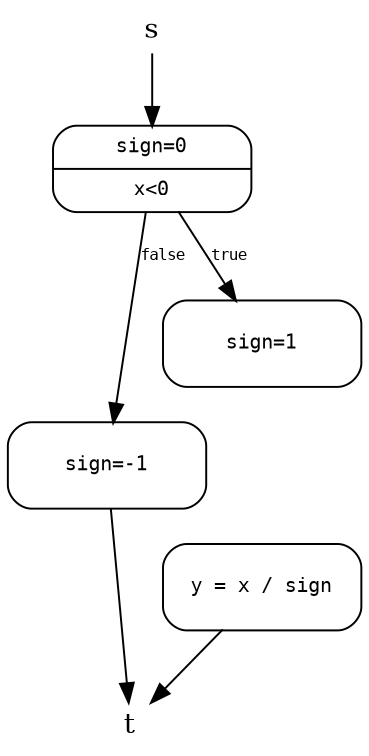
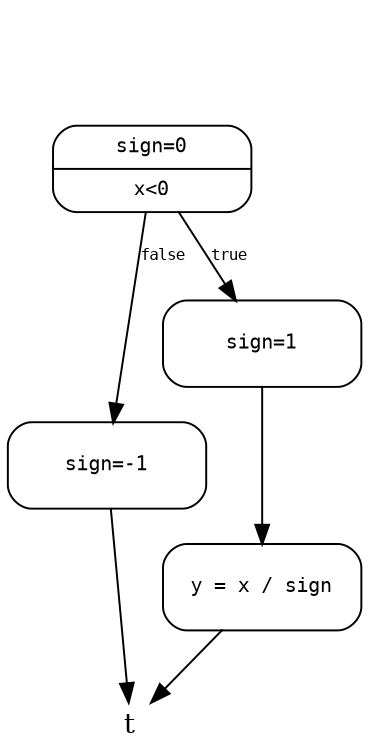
  digraph {
    node [shape=record fontname=Monospace fontsize=10.0 style=rounded]
    edge [fontname=Monospace fontsize=8.0]
-   s [height=0.01 shape=plaintext width=0.01 fontname="" fontsize="" style=""]
    n2 [height=0.6 label="{sign=0 | x\<0}" width=1.4]
    n3 [height=0.6 label="sign=-1" width=1.4]
    n4 [height=0.6 label="sign=1" width=1.4]
    t [height=0.01 shape=plaintext width=0.01 fontname="" fontsize="" style=""]
    n6 [height=0.6 label="y = x / sign" width=1.4]
-   s -> n2
    n2 -> n3 [label=false]
    n2 -> n4 [label=true]
    n3 -> t
+   n4 -> n6
    n6 -> t
  }
